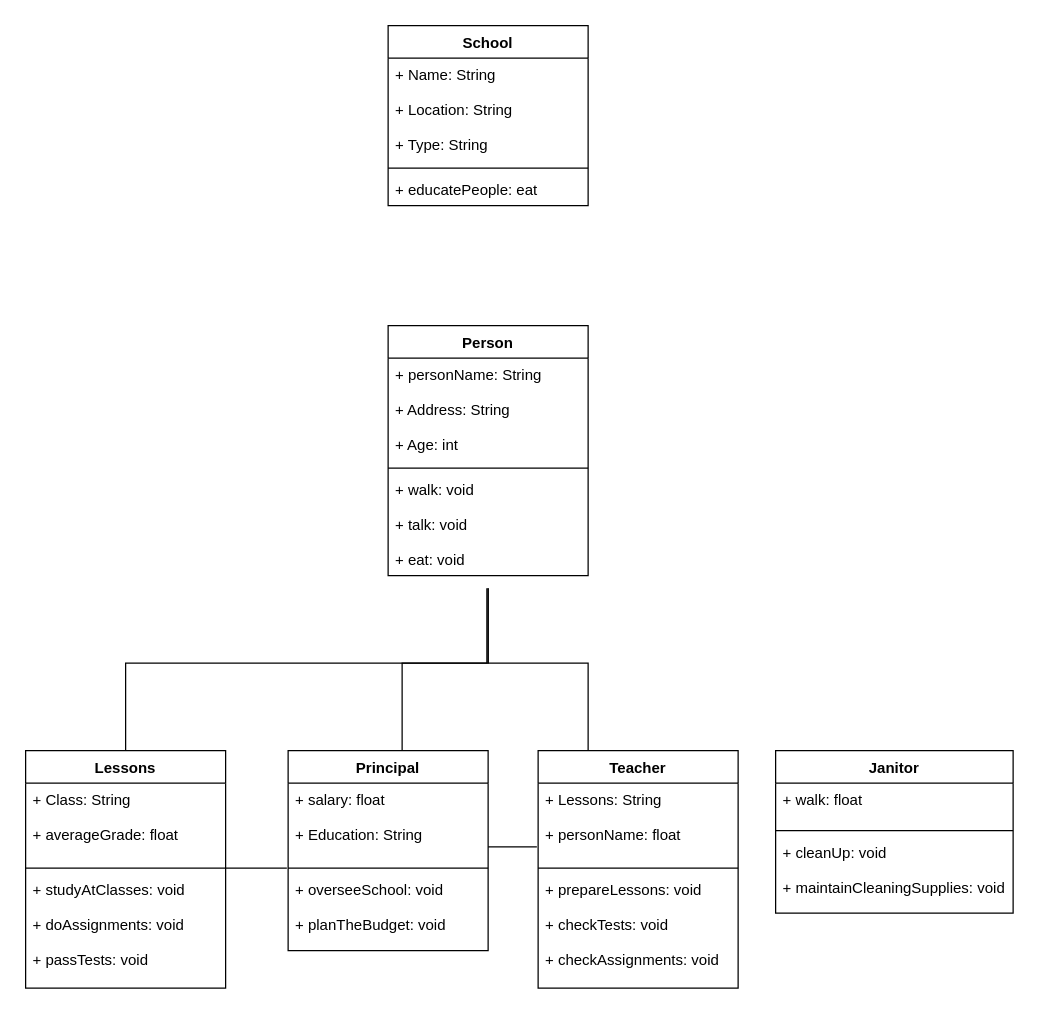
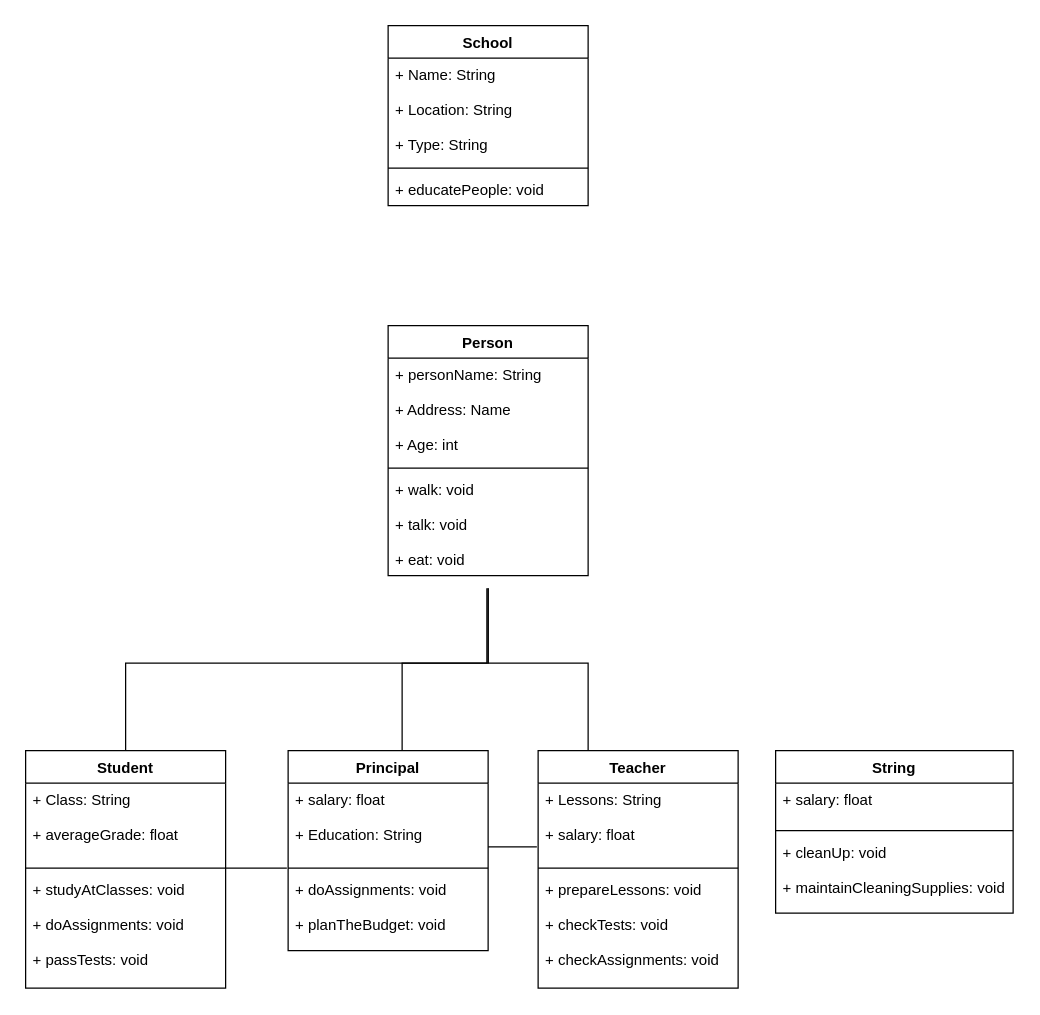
  <mxCell id="0" />
  <mxCell id="1" parent="0" />
  <mxCell id="2" style="edgeStyle=orthogonalEdgeStyle;rounded=0;orthogonalLoop=1;jettySize=auto;html=1;endArrow=none;endFill=0;entryX=0.57;entryY=0.005;entryDx=0;entryDy=0;entryPerimeter=0;" edge="1" parent="1" target="19"><mxGeometry relative="1" as="geometry"><mxPoint x="320" y="570" as="targetPoint" /><mxPoint x="389" y="470" as="sourcePoint" /><Array as="points"><mxPoint x="389" y="530" /><mxPoint x="321" y="530" /></Array></mxGeometry></mxCell>
  <mxCell id="3" style="edgeStyle=orthogonalEdgeStyle;rounded=0;orthogonalLoop=1;jettySize=auto;html=1;entryX=0.25;entryY=0;entryDx=0;entryDy=0;endArrow=none;endFill=0;" edge="1" parent="1" target="23"><mxGeometry relative="1" as="geometry"><mxPoint x="390" y="470" as="sourcePoint" /><Array as="points"><mxPoint x="390" y="530" /><mxPoint x="470" y="530" /></Array></mxGeometry></mxCell>
  <mxCell id="4" style="edgeStyle=orthogonalEdgeStyle;rounded=0;orthogonalLoop=1;jettySize=auto;html=1;endArrow=none;endFill=0;" edge="1" parent="1" target="14"><mxGeometry relative="1" as="geometry"><mxPoint x="390" y="470" as="sourcePoint" /><Array as="points"><mxPoint x="390" y="530" /><mxPoint x="100" y="530" /></Array></mxGeometry></mxCell>
  <mxCell id="5" value="Person" style="swimlane;fontStyle=1;align=center;verticalAlign=top;childLayout=stackLayout;horizontal=1;startSize=26;horizontalStack=0;resizeParent=1;resizeParentMax=0;resizeLast=0;collapsible=1;marginBottom=0;" vertex="1" parent="1"><mxGeometry x="310" y="260" width="160" height="200" as="geometry" /></mxCell>
- <mxCell id="6" value="+ personName: String&#10;&#10;+ Address: String&#10;&#10;+ Age: int" style="text;strokeColor=none;fillColor=none;align=left;verticalAlign=top;spacingLeft=4;spacingRight=4;overflow=hidden;rotatable=0;points=[[0,0.5],[1,0.5]];portConstraint=eastwest;" vertex="1" parent="5"><mxGeometry y="26" width="160" height="84" as="geometry" /></mxCell>
+ <mxCell id="6" value="+ personName: String&#10;&#10;+ Address: Name&#10;&#10;+ Age: int" style="text;strokeColor=none;fillColor=none;align=left;verticalAlign=top;spacingLeft=4;spacingRight=4;overflow=hidden;rotatable=0;points=[[0,0.5],[1,0.5]];portConstraint=eastwest;" vertex="1" parent="5"><mxGeometry y="26" width="160" height="84" as="geometry" /></mxCell>
  <mxCell id="7" value="" style="line;strokeWidth=1;fillColor=none;align=left;verticalAlign=middle;spacingTop=-1;spacingLeft=3;spacingRight=3;rotatable=0;labelPosition=right;points=[];portConstraint=eastwest;" vertex="1" parent="5"><mxGeometry y="110" width="160" height="8" as="geometry" /></mxCell>
  <mxCell id="8" value="+ walk: void&#10;&#10;+ talk: void&#10;&#10;+ eat: void&#10;" style="text;strokeColor=none;fillColor=none;align=left;verticalAlign=top;spacingLeft=4;spacingRight=4;overflow=hidden;rotatable=0;points=[[0,0.5],[1,0.5]];portConstraint=eastwest;" vertex="1" parent="5"><mxGeometry y="118" width="160" height="82" as="geometry" /></mxCell>
  <mxCell id="9" value="School" style="swimlane;fontStyle=1;align=center;verticalAlign=top;childLayout=stackLayout;horizontal=1;startSize=26;horizontalStack=0;resizeParent=1;resizeParentMax=0;resizeLast=0;collapsible=1;marginBottom=0;" vertex="1" parent="1"><mxGeometry x="310" y="20" width="160" height="144" as="geometry" /></mxCell>
  <mxCell id="10" value="+ Name: String&#10;&#10;+ Location: String&#10;&#10;+ Type: String" style="text;strokeColor=none;fillColor=none;align=left;verticalAlign=top;spacingLeft=4;spacingRight=4;overflow=hidden;rotatable=0;points=[[0,0.5],[1,0.5]];portConstraint=eastwest;" vertex="1" parent="9"><mxGeometry y="26" width="160" height="84" as="geometry" /></mxCell>
  <mxCell id="11" value="" style="line;strokeWidth=1;fillColor=none;align=left;verticalAlign=middle;spacingTop=-1;spacingLeft=3;spacingRight=3;rotatable=0;labelPosition=right;points=[];portConstraint=eastwest;" vertex="1" parent="9"><mxGeometry y="110" width="160" height="8" as="geometry" /></mxCell>
- <mxCell id="12" value="+ educatePeople: eat" style="text;strokeColor=none;fillColor=none;align=left;verticalAlign=top;spacingLeft=4;spacingRight=4;overflow=hidden;rotatable=0;points=[[0,0.5],[1,0.5]];portConstraint=eastwest;" vertex="1" parent="9"><mxGeometry y="118" width="160" height="26" as="geometry" /></mxCell>
+ <mxCell id="12" value="+ educatePeople: void" style="text;strokeColor=none;fillColor=none;align=left;verticalAlign=top;spacingLeft=4;spacingRight=4;overflow=hidden;rotatable=0;points=[[0,0.5],[1,0.5]];portConstraint=eastwest;" vertex="1" parent="9"><mxGeometry y="118" width="160" height="26" as="geometry" /></mxCell>
  <mxCell id="13" style="edgeStyle=orthogonalEdgeStyle;rounded=0;orthogonalLoop=1;jettySize=auto;html=1;endArrow=none;endFill=0;" edge="1" parent="1" source="14"><mxGeometry relative="1" as="geometry"><mxPoint x="229" y="694" as="targetPoint" /><Array as="points"><mxPoint x="220" y="694" /><mxPoint x="220" y="694" /></Array></mxGeometry></mxCell>
- <mxCell id="14" value="Lessons" style="swimlane;fontStyle=1;align=center;verticalAlign=top;childLayout=stackLayout;horizontal=1;startSize=26;horizontalStack=0;resizeParent=1;resizeParentMax=0;resizeLast=0;collapsible=1;marginBottom=0;" vertex="1" parent="1"><mxGeometry x="20" y="600" width="160" height="190" as="geometry" /></mxCell>
+ <mxCell id="14" value="Student" style="swimlane;fontStyle=1;align=center;verticalAlign=top;childLayout=stackLayout;horizontal=1;startSize=26;horizontalStack=0;resizeParent=1;resizeParentMax=0;resizeLast=0;collapsible=1;marginBottom=0;" vertex="1" parent="1"><mxGeometry x="20" y="600" width="160" height="190" as="geometry" /></mxCell>
  <mxCell id="15" value="+ Class: String&#10;&#10;+ averageGrade: float" style="text;strokeColor=none;fillColor=none;align=left;verticalAlign=top;spacingLeft=4;spacingRight=4;overflow=hidden;rotatable=0;points=[[0,0.5],[1,0.5]];portConstraint=eastwest;" vertex="1" parent="14"><mxGeometry y="26" width="160" height="64" as="geometry" /></mxCell>
  <mxCell id="16" value="" style="line;strokeWidth=1;fillColor=none;align=left;verticalAlign=middle;spacingTop=-1;spacingLeft=3;spacingRight=3;rotatable=0;labelPosition=right;points=[];portConstraint=eastwest;" vertex="1" parent="14"><mxGeometry y="90" width="160" height="8" as="geometry" /></mxCell>
  <mxCell id="17" value="+ studyAtClasses: void&#10;&#10;+ doAssignments: void &#10;&#10;+ passTests: void" style="text;strokeColor=none;fillColor=none;align=left;verticalAlign=top;spacingLeft=4;spacingRight=4;overflow=hidden;rotatable=0;points=[[0,0.5],[1,0.5]];portConstraint=eastwest;" vertex="1" parent="14"><mxGeometry y="98" width="160" height="92" as="geometry" /></mxCell>
  <mxCell id="18" style="edgeStyle=orthogonalEdgeStyle;rounded=0;orthogonalLoop=1;jettySize=auto;html=1;endArrow=none;endFill=0;" edge="1" parent="1" source="19"><mxGeometry relative="1" as="geometry"><mxPoint x="429" y="677" as="targetPoint" /><Array as="points"><mxPoint x="390" y="677" /><mxPoint x="390" y="677" /></Array></mxGeometry></mxCell>
  <mxCell id="19" value="Principal" style="swimlane;fontStyle=1;align=center;verticalAlign=top;childLayout=stackLayout;horizontal=1;startSize=26;horizontalStack=0;resizeParent=1;resizeParentMax=0;resizeLast=0;collapsible=1;marginBottom=0;" vertex="1" parent="1"><mxGeometry x="230" y="600" width="160" height="160" as="geometry" /></mxCell>
  <mxCell id="20" value="+ salary: float&#10;&#10;+ Education: String" style="text;strokeColor=none;fillColor=none;align=left;verticalAlign=top;spacingLeft=4;spacingRight=4;overflow=hidden;rotatable=0;points=[[0,0.5],[1,0.5]];portConstraint=eastwest;" vertex="1" parent="19"><mxGeometry y="26" width="160" height="64" as="geometry" /></mxCell>
  <mxCell id="21" value="" style="line;strokeWidth=1;fillColor=none;align=left;verticalAlign=middle;spacingTop=-1;spacingLeft=3;spacingRight=3;rotatable=0;labelPosition=right;points=[];portConstraint=eastwest;" vertex="1" parent="19"><mxGeometry y="90" width="160" height="8" as="geometry" /></mxCell>
- <mxCell id="22" value="+ overseeSchool: void&#10;&#10;+ planTheBudget: void" style="text;strokeColor=none;fillColor=none;align=left;verticalAlign=top;spacingLeft=4;spacingRight=4;overflow=hidden;rotatable=0;points=[[0,0.5],[1,0.5]];portConstraint=eastwest;" vertex="1" parent="19"><mxGeometry y="98" width="160" height="62" as="geometry" /></mxCell>
+ <mxCell id="22" value="+ doAssignments: void&#10;&#10;+ planTheBudget: void" style="text;strokeColor=none;fillColor=none;align=left;verticalAlign=top;spacingLeft=4;spacingRight=4;overflow=hidden;rotatable=0;points=[[0,0.5],[1,0.5]];portConstraint=eastwest;" vertex="1" parent="19"><mxGeometry y="98" width="160" height="62" as="geometry" /></mxCell>
  <mxCell id="23" value="Teacher" style="swimlane;fontStyle=1;align=center;verticalAlign=top;childLayout=stackLayout;horizontal=1;startSize=26;horizontalStack=0;resizeParent=1;resizeParentMax=0;resizeLast=0;collapsible=1;marginBottom=0;" vertex="1" parent="1"><mxGeometry x="430" y="600" width="160" height="190" as="geometry" /></mxCell>
- <mxCell id="24" value="+ Lessons: String&#10;&#10;+ personName: float" style="text;strokeColor=none;fillColor=none;align=left;verticalAlign=top;spacingLeft=4;spacingRight=4;overflow=hidden;rotatable=0;points=[[0,0.5],[1,0.5]];portConstraint=eastwest;" vertex="1" parent="23"><mxGeometry y="26" width="160" height="64" as="geometry" /></mxCell>
+ <mxCell id="24" value="+ Lessons: String&#10;&#10;+ salary: float" style="text;strokeColor=none;fillColor=none;align=left;verticalAlign=top;spacingLeft=4;spacingRight=4;overflow=hidden;rotatable=0;points=[[0,0.5],[1,0.5]];portConstraint=eastwest;" vertex="1" parent="23"><mxGeometry y="26" width="160" height="64" as="geometry" /></mxCell>
  <mxCell id="25" value="" style="line;strokeWidth=1;fillColor=none;align=left;verticalAlign=middle;spacingTop=-1;spacingLeft=3;spacingRight=3;rotatable=0;labelPosition=right;points=[];portConstraint=eastwest;" vertex="1" parent="23"><mxGeometry y="90" width="160" height="8" as="geometry" /></mxCell>
  <mxCell id="26" value="+ prepareLessons: void&#10;&#10;+ checkTests: void&#10;&#10;+ checkAssignments: void" style="text;strokeColor=none;fillColor=none;align=left;verticalAlign=top;spacingLeft=4;spacingRight=4;overflow=hidden;rotatable=0;points=[[0,0.5],[1,0.5]];portConstraint=eastwest;" vertex="1" parent="23"><mxGeometry y="98" width="160" height="92" as="geometry" /></mxCell>
- <mxCell id="27" value="Janitor" style="swimlane;fontStyle=1;align=center;verticalAlign=top;childLayout=stackLayout;horizontal=1;startSize=26;horizontalStack=0;resizeParent=1;resizeParentMax=0;resizeLast=0;collapsible=1;marginBottom=0;" vertex="1" parent="1"><mxGeometry x="620" y="600" width="190" height="130" as="geometry" /></mxCell>
- <mxCell id="28" value="+ walk: float&#10;&#10;" style="text;strokeColor=none;fillColor=none;align=left;verticalAlign=top;spacingLeft=4;spacingRight=4;overflow=hidden;rotatable=0;points=[[0,0.5],[1,0.5]];portConstraint=eastwest;" vertex="1" parent="27"><mxGeometry y="26" width="190" height="34" as="geometry" /></mxCell>
+ <mxCell id="27" value="String" style="swimlane;fontStyle=1;align=center;verticalAlign=top;childLayout=stackLayout;horizontal=1;startSize=26;horizontalStack=0;resizeParent=1;resizeParentMax=0;resizeLast=0;collapsible=1;marginBottom=0;" vertex="1" parent="1"><mxGeometry x="620" y="600" width="190" height="130" as="geometry" /></mxCell>
+ <mxCell id="28" value="+ salary: float&#10;&#10;" style="text;strokeColor=none;fillColor=none;align=left;verticalAlign=top;spacingLeft=4;spacingRight=4;overflow=hidden;rotatable=0;points=[[0,0.5],[1,0.5]];portConstraint=eastwest;" vertex="1" parent="27"><mxGeometry y="26" width="190" height="34" as="geometry" /></mxCell>
  <mxCell id="29" value="" style="line;strokeWidth=1;fillColor=none;align=left;verticalAlign=middle;spacingTop=-1;spacingLeft=3;spacingRight=3;rotatable=0;labelPosition=right;points=[];portConstraint=eastwest;" vertex="1" parent="27"><mxGeometry y="60" width="190" height="8" as="geometry" /></mxCell>
  <mxCell id="30" value="+ cleanUp: void&#10;&#10;+ maintainCleaningSupplies: void" style="text;strokeColor=none;fillColor=none;align=left;verticalAlign=top;spacingLeft=4;spacingRight=4;overflow=hidden;rotatable=0;points=[[0,0.5],[1,0.5]];portConstraint=eastwest;" vertex="1" parent="27"><mxGeometry y="68" width="190" height="62" as="geometry" /></mxCell>
